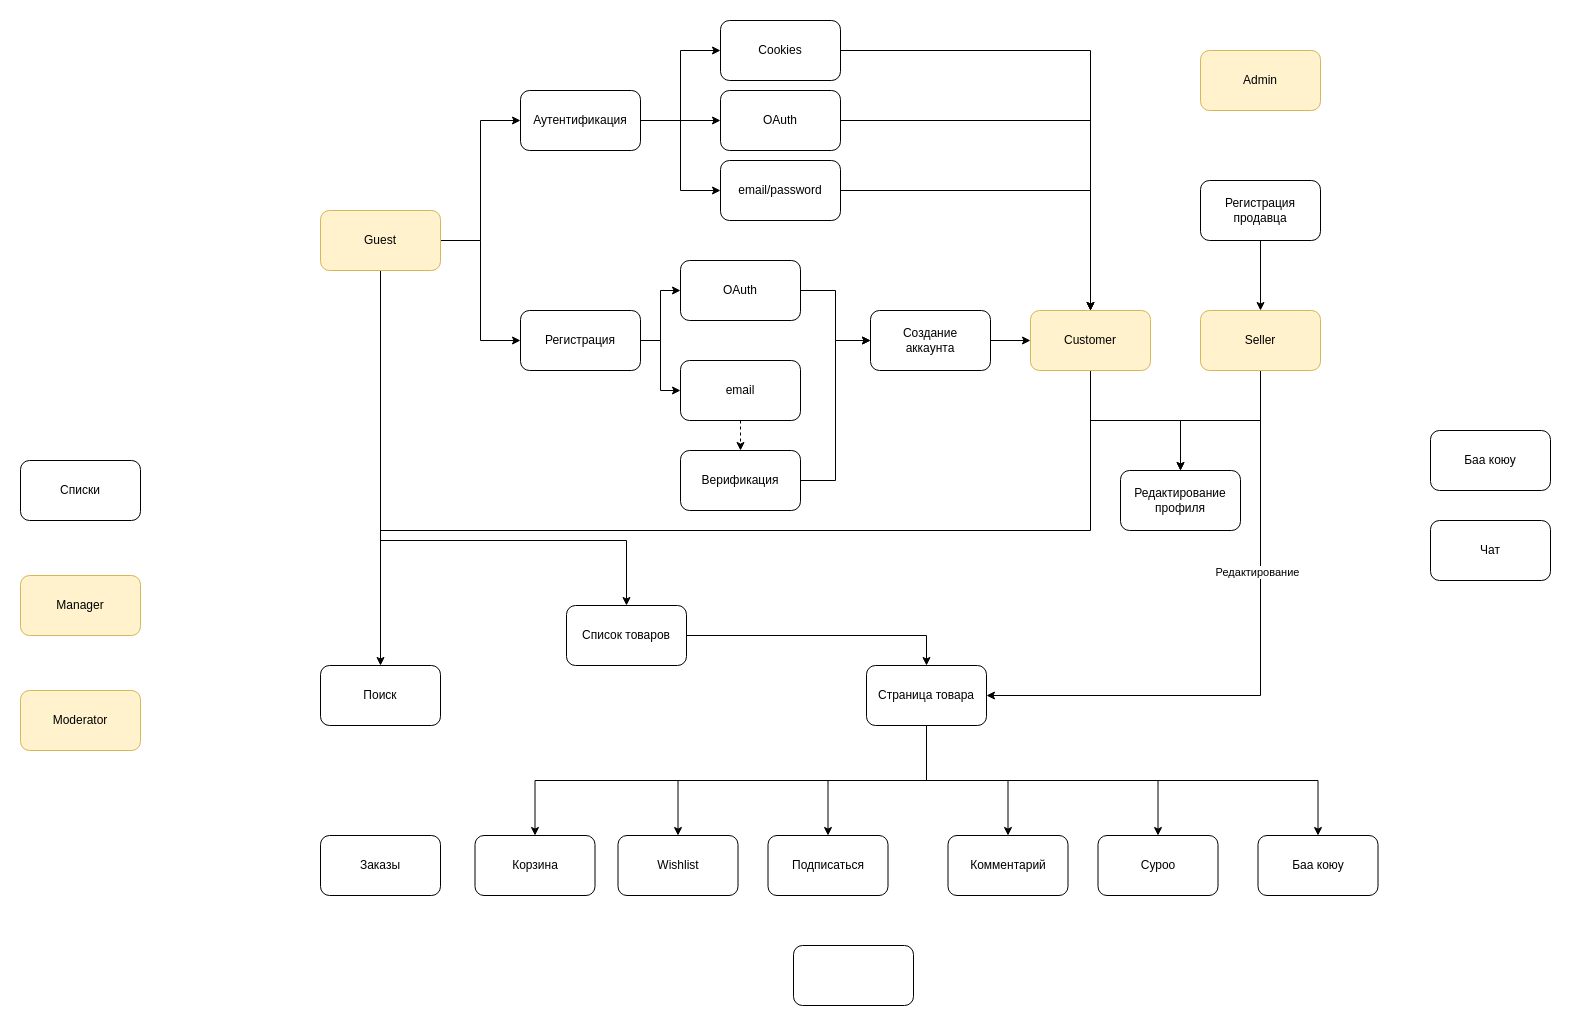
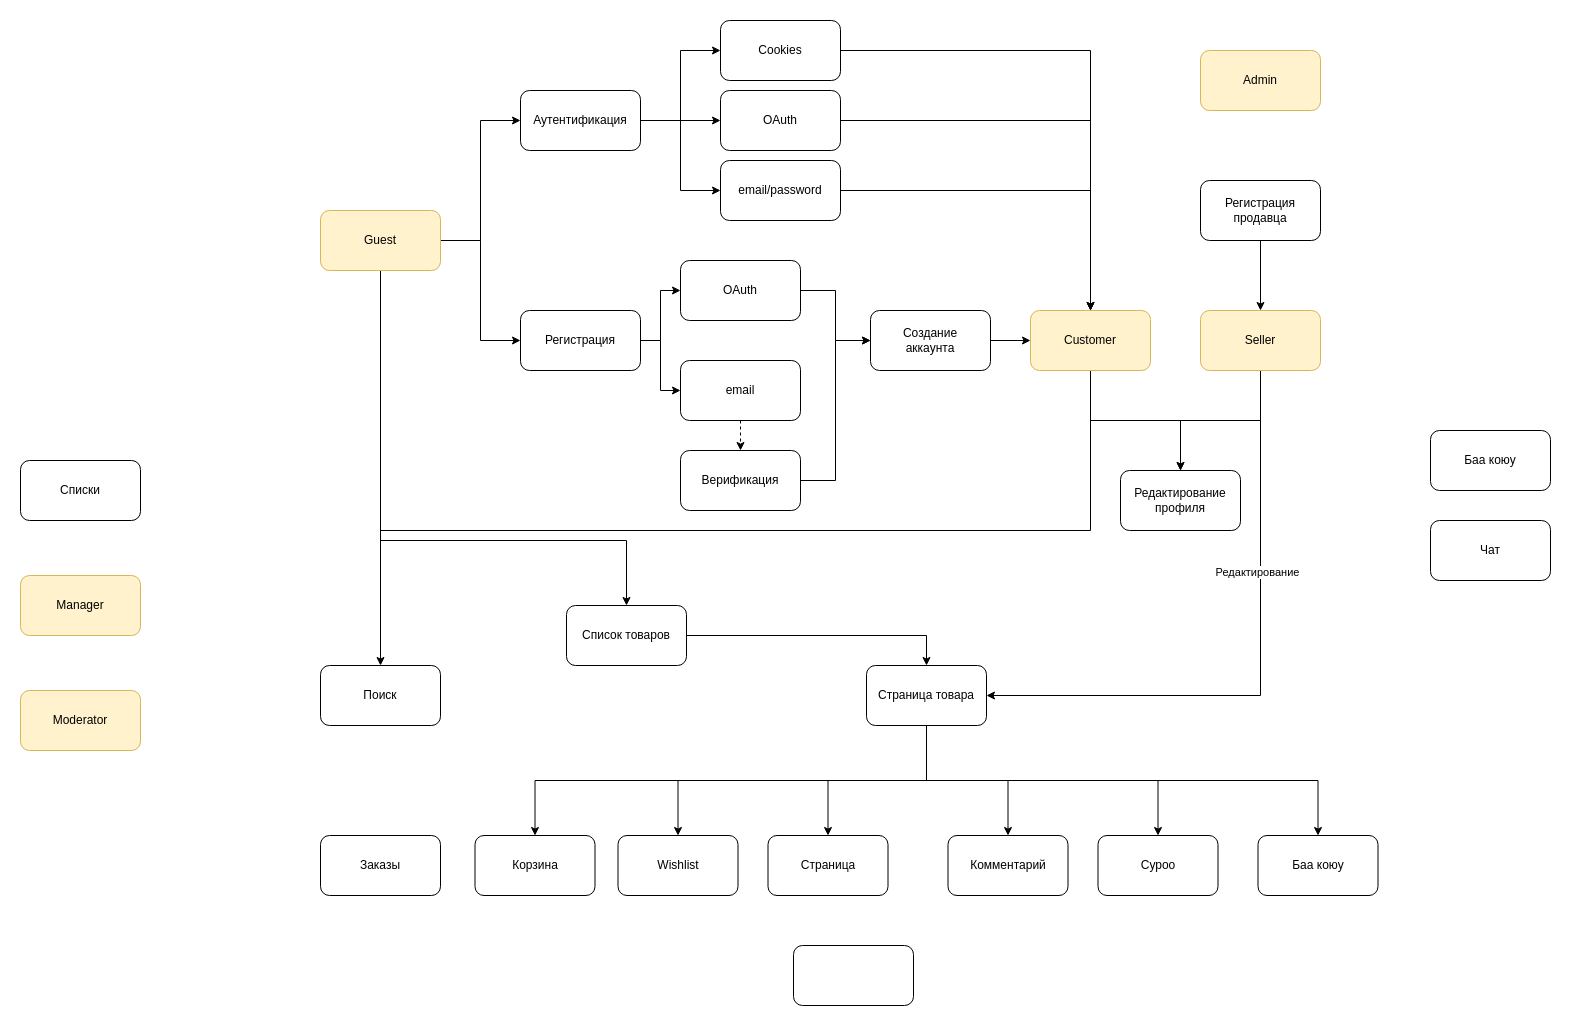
  <mxCell id="0" />
  <mxCell id="1" parent="0" />
  <mxCell id="2" style="edgeStyle=orthogonalEdgeStyle;rounded=0;orthogonalLoop=1;jettySize=auto;html=1;exitX=1;exitY=0.5;exitDx=0;exitDy=0;entryX=0;entryY=0.5;entryDx=0;entryDy=0;" edge="1" parent="1" source="5" target="22"><mxGeometry relative="1" as="geometry" /></mxCell>
  <mxCell id="3" style="edgeStyle=orthogonalEdgeStyle;rounded=0;orthogonalLoop=1;jettySize=auto;html=1;exitX=1;exitY=0.5;exitDx=0;exitDy=0;entryX=0;entryY=0.5;entryDx=0;entryDy=0;" edge="1" parent="1" source="5" target="18"><mxGeometry relative="1" as="geometry" /></mxCell>
  <mxCell id="4" style="edgeStyle=orthogonalEdgeStyle;rounded=0;orthogonalLoop=1;jettySize=auto;html=1;exitX=0.5;exitY=1;exitDx=0;exitDy=0;entryX=0.5;entryY=0;entryDx=0;entryDy=0;" edge="1" parent="1" source="5" target="33"><mxGeometry relative="1" as="geometry"><Array as="points"><mxPoint x="380" y="540" /><mxPoint x="626" y="540" /></Array></mxGeometry></mxCell>
  <mxCell id="5" value="Guest" style="rounded=1;whiteSpace=wrap;html=1;fillColor=#fff2cc;strokeColor=#d6b656;" vertex="1" parent="1"><mxGeometry x="320" y="210" width="120" height="60" as="geometry" /></mxCell>
  <mxCell id="6" style="edgeStyle=orthogonalEdgeStyle;rounded=0;orthogonalLoop=1;jettySize=auto;html=1;exitX=0.5;exitY=1;exitDx=0;exitDy=0;entryX=0.5;entryY=0;entryDx=0;entryDy=0;" edge="1" parent="1" source="8" target="23"><mxGeometry relative="1" as="geometry"><Array as="points"><mxPoint x="1090" y="530" /><mxPoint x="380" y="530" /></Array></mxGeometry></mxCell>
  <mxCell id="7" style="edgeStyle=orthogonalEdgeStyle;rounded=0;orthogonalLoop=1;jettySize=auto;html=1;exitX=0.5;exitY=1;exitDx=0;exitDy=0;entryX=0.5;entryY=0;entryDx=0;entryDy=0;" edge="1" parent="1" source="8" target="31"><mxGeometry relative="1" as="geometry" /></mxCell>
  <mxCell id="8" value="Customer" style="rounded=1;whiteSpace=wrap;html=1;fillColor=#fff2cc;strokeColor=#d6b656;" vertex="1" parent="1"><mxGeometry x="1030" y="310" width="120" height="60" as="geometry" /></mxCell>
  <mxCell id="9" value="Manager" style="rounded=1;whiteSpace=wrap;html=1;fillColor=#fff2cc;strokeColor=#d6b656;" vertex="1" parent="1"><mxGeometry x="20" y="575" width="120" height="60" as="geometry" /></mxCell>
  <mxCell id="10" style="edgeStyle=orthogonalEdgeStyle;rounded=0;orthogonalLoop=1;jettySize=auto;html=1;exitX=0.5;exitY=1;exitDx=0;exitDy=0;entryX=0.5;entryY=0;entryDx=0;entryDy=0;" edge="1" parent="1" source="13" target="31"><mxGeometry relative="1" as="geometry" /></mxCell>
  <mxCell id="11" style="edgeStyle=orthogonalEdgeStyle;rounded=0;orthogonalLoop=1;jettySize=auto;html=1;exitX=0.5;exitY=1;exitDx=0;exitDy=0;entryX=1;entryY=0.5;entryDx=0;entryDy=0;" edge="1" parent="1" source="13" target="50"><mxGeometry relative="1" as="geometry"><Array as="points"><mxPoint x="1260" y="695" /></Array></mxGeometry></mxCell>
  <mxCell id="12" value="Редактирование" style="edgeLabel;html=1;align=center;verticalAlign=middle;resizable=0;points=[];" vertex="1" connectable="0" parent="11"><mxGeometry x="-0.33" y="-4" relative="1" as="geometry"><mxPoint as="offset" /></mxGeometry></mxCell>
  <mxCell id="13" value="Seller" style="rounded=1;whiteSpace=wrap;html=1;fillColor=#fff2cc;strokeColor=#d6b656;" vertex="1" parent="1"><mxGeometry x="1200" y="310" width="120" height="60" as="geometry" /></mxCell>
  <mxCell id="14" value="Moderator" style="rounded=1;whiteSpace=wrap;html=1;fillColor=#fff2cc;strokeColor=#d6b656;" vertex="1" parent="1"><mxGeometry x="20" y="690" width="120" height="60" as="geometry" /></mxCell>
  <mxCell id="15" value="Admin" style="rounded=1;whiteSpace=wrap;html=1;fillColor=#fff2cc;strokeColor=#d6b656;" vertex="1" parent="1"><mxGeometry x="1200" y="50" width="120" height="60" as="geometry" /></mxCell>
  <mxCell id="16" style="edgeStyle=orthogonalEdgeStyle;rounded=0;orthogonalLoop=1;jettySize=auto;html=1;exitX=1;exitY=0.5;exitDx=0;exitDy=0;entryX=0;entryY=0.5;entryDx=0;entryDy=0;" edge="1" parent="1" source="18" target="28"><mxGeometry relative="1" as="geometry" /></mxCell>
  <mxCell id="17" style="edgeStyle=orthogonalEdgeStyle;rounded=0;orthogonalLoop=1;jettySize=auto;html=1;exitX=1;exitY=0.5;exitDx=0;exitDy=0;entryX=0;entryY=0.5;entryDx=0;entryDy=0;" edge="1" parent="1" source="18" target="26"><mxGeometry relative="1" as="geometry" /></mxCell>
  <mxCell id="18" value="Регистрация" style="rounded=1;whiteSpace=wrap;html=1;" vertex="1" parent="1"><mxGeometry x="520" y="310" width="120" height="60" as="geometry" /></mxCell>
  <mxCell id="19" style="edgeStyle=orthogonalEdgeStyle;rounded=0;orthogonalLoop=1;jettySize=auto;html=1;exitX=1;exitY=0.5;exitDx=0;exitDy=0;entryX=0;entryY=0.5;entryDx=0;entryDy=0;" edge="1" parent="1" source="22" target="37"><mxGeometry relative="1" as="geometry" /></mxCell>
  <mxCell id="20" style="edgeStyle=orthogonalEdgeStyle;rounded=0;orthogonalLoop=1;jettySize=auto;html=1;exitX=1;exitY=0.5;exitDx=0;exitDy=0;entryX=0;entryY=0.5;entryDx=0;entryDy=0;" edge="1" parent="1" source="22" target="35"><mxGeometry relative="1" as="geometry" /></mxCell>
  <mxCell id="21" style="edgeStyle=orthogonalEdgeStyle;rounded=0;orthogonalLoop=1;jettySize=auto;html=1;exitX=1;exitY=0.5;exitDx=0;exitDy=0;entryX=0;entryY=0.5;entryDx=0;entryDy=0;" edge="1" parent="1" source="22" target="43"><mxGeometry relative="1" as="geometry" /></mxCell>
  <mxCell id="22" value="Аутентификация" style="rounded=1;whiteSpace=wrap;html=1;" vertex="1" parent="1"><mxGeometry x="520" y="90" width="120" height="60" as="geometry" /></mxCell>
  <mxCell id="23" value="Поиск" style="rounded=1;whiteSpace=wrap;html=1;" vertex="1" parent="1"><mxGeometry x="320" y="665" width="120" height="60" as="geometry" /></mxCell>
  <mxCell id="24" value="Списки" style="rounded=1;whiteSpace=wrap;html=1;" vertex="1" parent="1"><mxGeometry x="20" y="460" width="120" height="60" as="geometry" /></mxCell>
  <mxCell id="25" style="edgeStyle=orthogonalEdgeStyle;rounded=0;orthogonalLoop=1;jettySize=auto;html=1;exitX=1;exitY=0.5;exitDx=0;exitDy=0;entryX=0;entryY=0.5;entryDx=0;entryDy=0;" edge="1" parent="1" source="26" target="39"><mxGeometry relative="1" as="geometry" /></mxCell>
  <mxCell id="26" value="OAuth" style="rounded=1;whiteSpace=wrap;html=1;" vertex="1" parent="1"><mxGeometry x="680" y="260" width="120" height="60" as="geometry" /></mxCell>
  <mxCell id="27" style="edgeStyle=orthogonalEdgeStyle;rounded=0;orthogonalLoop=1;jettySize=auto;html=1;exitX=0.5;exitY=1;exitDx=0;exitDy=0;entryX=0.5;entryY=0;entryDx=0;entryDy=0;dashed=1;" edge="1" parent="1" source="28" target="41"><mxGeometry relative="1" as="geometry" /></mxCell>
  <mxCell id="28" value="email" style="rounded=1;whiteSpace=wrap;html=1;" vertex="1" parent="1"><mxGeometry x="680" y="360" width="120" height="60" as="geometry" /></mxCell>
  <mxCell id="29" style="edgeStyle=orthogonalEdgeStyle;rounded=0;orthogonalLoop=1;jettySize=auto;html=1;exitX=0.5;exitY=1;exitDx=0;exitDy=0;entryX=0.5;entryY=0;entryDx=0;entryDy=0;" edge="1" parent="1" source="30" target="13"><mxGeometry relative="1" as="geometry" /></mxCell>
  <mxCell id="30" value="Регистрация&lt;br&gt;продавца" style="rounded=1;whiteSpace=wrap;html=1;" vertex="1" parent="1"><mxGeometry x="1200" y="180" width="120" height="60" as="geometry" /></mxCell>
  <mxCell id="31" value="Редактирование&lt;br&gt;профиля" style="rounded=1;whiteSpace=wrap;html=1;" vertex="1" parent="1"><mxGeometry x="1120" y="470" width="120" height="60" as="geometry" /></mxCell>
  <mxCell id="32" style="edgeStyle=orthogonalEdgeStyle;rounded=0;orthogonalLoop=1;jettySize=auto;html=1;exitX=1;exitY=0.5;exitDx=0;exitDy=0;entryX=0.5;entryY=0;entryDx=0;entryDy=0;" edge="1" parent="1" source="33" target="50"><mxGeometry relative="1" as="geometry" /></mxCell>
  <mxCell id="33" value="Список товаров" style="rounded=1;whiteSpace=wrap;html=1;" vertex="1" parent="1"><mxGeometry x="566" y="605" width="120" height="60" as="geometry" /></mxCell>
  <mxCell id="34" style="edgeStyle=orthogonalEdgeStyle;rounded=0;orthogonalLoop=1;jettySize=auto;html=1;exitX=1;exitY=0.5;exitDx=0;exitDy=0;entryX=0.5;entryY=0;entryDx=0;entryDy=0;" edge="1" parent="1" source="35" target="8"><mxGeometry relative="1" as="geometry" /></mxCell>
  <mxCell id="35" value="OAuth" style="rounded=1;whiteSpace=wrap;html=1;" vertex="1" parent="1"><mxGeometry x="720" y="90" width="120" height="60" as="geometry" /></mxCell>
  <mxCell id="36" style="edgeStyle=orthogonalEdgeStyle;rounded=0;orthogonalLoop=1;jettySize=auto;html=1;exitX=1;exitY=0.5;exitDx=0;exitDy=0;entryX=0.5;entryY=0;entryDx=0;entryDy=0;" edge="1" parent="1" source="37" target="8"><mxGeometry relative="1" as="geometry" /></mxCell>
  <mxCell id="37" value="email/password" style="rounded=1;whiteSpace=wrap;html=1;" vertex="1" parent="1"><mxGeometry x="720" y="160" width="120" height="60" as="geometry" /></mxCell>
  <mxCell id="38" style="edgeStyle=orthogonalEdgeStyle;rounded=0;orthogonalLoop=1;jettySize=auto;html=1;exitX=1;exitY=0.5;exitDx=0;exitDy=0;entryX=0;entryY=0.5;entryDx=0;entryDy=0;" edge="1" parent="1" source="39" target="8"><mxGeometry relative="1" as="geometry" /></mxCell>
  <mxCell id="39" value="Создание&lt;br&gt;аккаунта" style="rounded=1;whiteSpace=wrap;html=1;" vertex="1" parent="1"><mxGeometry x="870" y="310" width="120" height="60" as="geometry" /></mxCell>
  <mxCell id="40" style="edgeStyle=orthogonalEdgeStyle;rounded=0;orthogonalLoop=1;jettySize=auto;html=1;exitX=1;exitY=0.5;exitDx=0;exitDy=0;entryX=0;entryY=0.5;entryDx=0;entryDy=0;" edge="1" parent="1" source="41" target="39"><mxGeometry relative="1" as="geometry" /></mxCell>
  <mxCell id="41" value="Верификация" style="rounded=1;whiteSpace=wrap;html=1;" vertex="1" parent="1"><mxGeometry x="680" y="450" width="120" height="60" as="geometry" /></mxCell>
  <mxCell id="42" style="edgeStyle=orthogonalEdgeStyle;rounded=0;orthogonalLoop=1;jettySize=auto;html=1;exitX=1;exitY=0.5;exitDx=0;exitDy=0;entryX=0.5;entryY=0;entryDx=0;entryDy=0;" edge="1" parent="1" source="43" target="8"><mxGeometry relative="1" as="geometry" /></mxCell>
  <mxCell id="43" value="Cookies" style="rounded=1;whiteSpace=wrap;html=1;" vertex="1" parent="1"><mxGeometry x="720" width="120" height="60" as="geometry" y="20" /></mxCell>
  <mxCell id="44" style="edgeStyle=orthogonalEdgeStyle;rounded=0;orthogonalLoop=1;jettySize=auto;html=1;exitX=0.5;exitY=1;exitDx=0;exitDy=0;entryX=0.5;entryY=0;entryDx=0;entryDy=0;" edge="1" parent="1" source="50" target="51"><mxGeometry relative="1" as="geometry" /></mxCell>
  <mxCell id="45" style="edgeStyle=orthogonalEdgeStyle;rounded=0;orthogonalLoop=1;jettySize=auto;html=1;exitX=0.5;exitY=1;exitDx=0;exitDy=0;entryX=0.5;entryY=0;entryDx=0;entryDy=0;" edge="1" parent="1" source="50" target="52"><mxGeometry relative="1" as="geometry" /></mxCell>
  <mxCell id="46" style="edgeStyle=orthogonalEdgeStyle;rounded=0;orthogonalLoop=1;jettySize=auto;html=1;exitX=0.5;exitY=1;exitDx=0;exitDy=0;entryX=0.5;entryY=0;entryDx=0;entryDy=0;" edge="1" parent="1" source="50" target="54"><mxGeometry relative="1" as="geometry" /></mxCell>
  <mxCell id="47" style="edgeStyle=orthogonalEdgeStyle;rounded=0;orthogonalLoop=1;jettySize=auto;html=1;exitX=0.5;exitY=1;exitDx=0;exitDy=0;entryX=0.5;entryY=0;entryDx=0;entryDy=0;" edge="1" parent="1" source="50" target="55"><mxGeometry relative="1" as="geometry" /></mxCell>
  <mxCell id="48" style="edgeStyle=orthogonalEdgeStyle;rounded=0;orthogonalLoop=1;jettySize=auto;html=1;exitX=0.5;exitY=1;exitDx=0;exitDy=0;entryX=0.5;entryY=0;entryDx=0;entryDy=0;" edge="1" parent="1" source="50" target="56"><mxGeometry relative="1" as="geometry" /></mxCell>
  <mxCell id="49" style="edgeStyle=orthogonalEdgeStyle;rounded=0;orthogonalLoop=1;jettySize=auto;html=1;exitX=0.5;exitY=1;exitDx=0;exitDy=0;entryX=0.5;entryY=0;entryDx=0;entryDy=0;" edge="1" parent="1" source="50" target="57"><mxGeometry relative="1" as="geometry" /></mxCell>
  <mxCell id="50" value="Страница товара" style="rounded=1;whiteSpace=wrap;html=1;" vertex="1" parent="1"><mxGeometry x="866" y="665" width="120" height="60" as="geometry" /></mxCell>
  <mxCell id="51" value="Корзина" style="rounded=1;whiteSpace=wrap;html=1;" vertex="1" parent="1"><mxGeometry x="474.5" y="835" width="120" height="60" as="geometry" /></mxCell>
  <mxCell id="52" value="Wishlist" style="rounded=1;whiteSpace=wrap;html=1;" vertex="1" parent="1"><mxGeometry x="617.5" y="835" width="120" height="60" as="geometry" /></mxCell>
  <mxCell id="53" value="" style="rounded=1;whiteSpace=wrap;html=1;" vertex="1" parent="1"><mxGeometry x="793" y="945" width="120" height="60" as="geometry" /></mxCell>
- <mxCell id="54" value="Подписаться" style="rounded=1;whiteSpace=wrap;html=1;" vertex="1" parent="1"><mxGeometry x="767.5" y="835" width="120" height="60" as="geometry" /></mxCell>
+ <mxCell id="54" value="Страница" style="rounded=1;whiteSpace=wrap;html=1;" vertex="1" parent="1"><mxGeometry x="767.5" y="835" width="120" height="60" as="geometry" /></mxCell>
  <mxCell id="55" value="Комментарий" style="rounded=1;whiteSpace=wrap;html=1;" vertex="1" parent="1"><mxGeometry x="947.5" y="835" width="120" height="60" as="geometry" /></mxCell>
  <mxCell id="56" value="Суроо" style="rounded=1;whiteSpace=wrap;html=1;" vertex="1" parent="1"><mxGeometry x="1097.5" y="835" width="120" height="60" as="geometry" /></mxCell>
  <mxCell id="57" value="Баа коюу" style="rounded=1;whiteSpace=wrap;html=1;" vertex="1" parent="1"><mxGeometry x="1257.5" y="835" width="120" height="60" as="geometry" /></mxCell>
  <mxCell id="58" value="Баа коюу" style="rounded=1;whiteSpace=wrap;html=1;" vertex="1" parent="1"><mxGeometry x="1430" y="430" width="120" height="60" as="geometry" /></mxCell>
  <mxCell id="59" value="Чат" style="rounded=1;whiteSpace=wrap;html=1;" vertex="1" parent="1"><mxGeometry x="1430" y="520" width="120" height="60" as="geometry" /></mxCell>
  <mxCell id="60" value="Заказы" style="rounded=1;whiteSpace=wrap;html=1;" vertex="1" parent="1"><mxGeometry x="320" y="835" width="120" height="60" as="geometry" /></mxCell>
